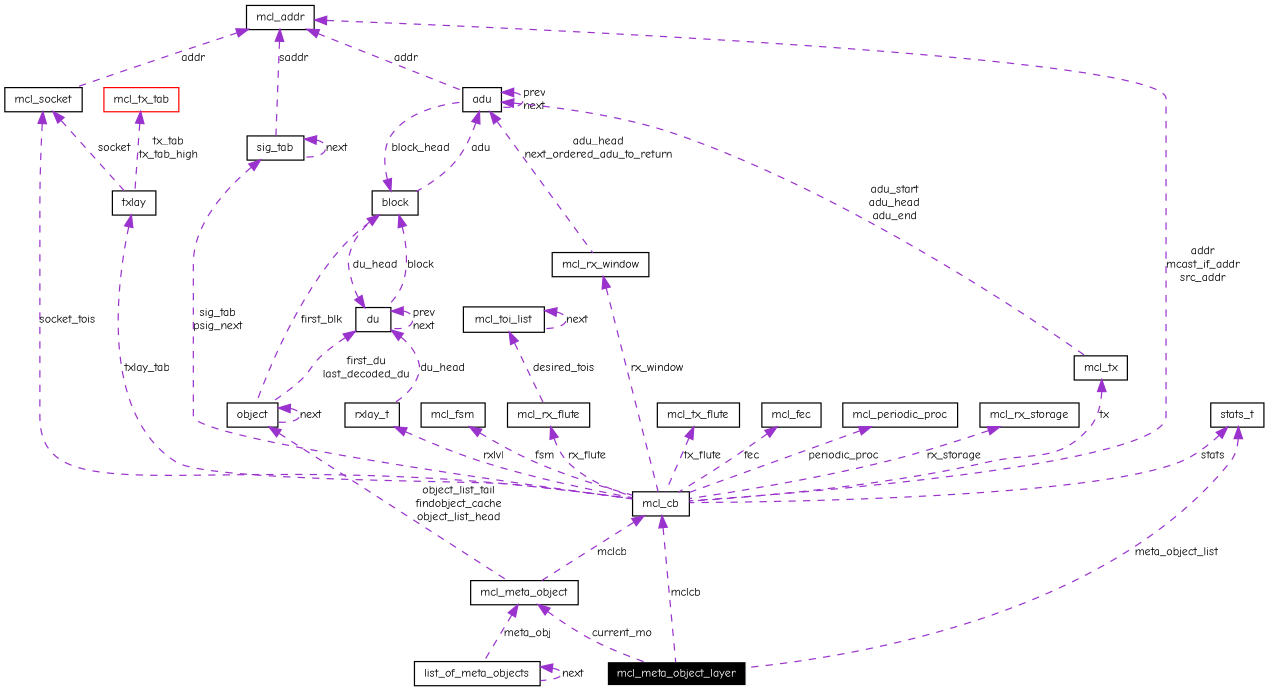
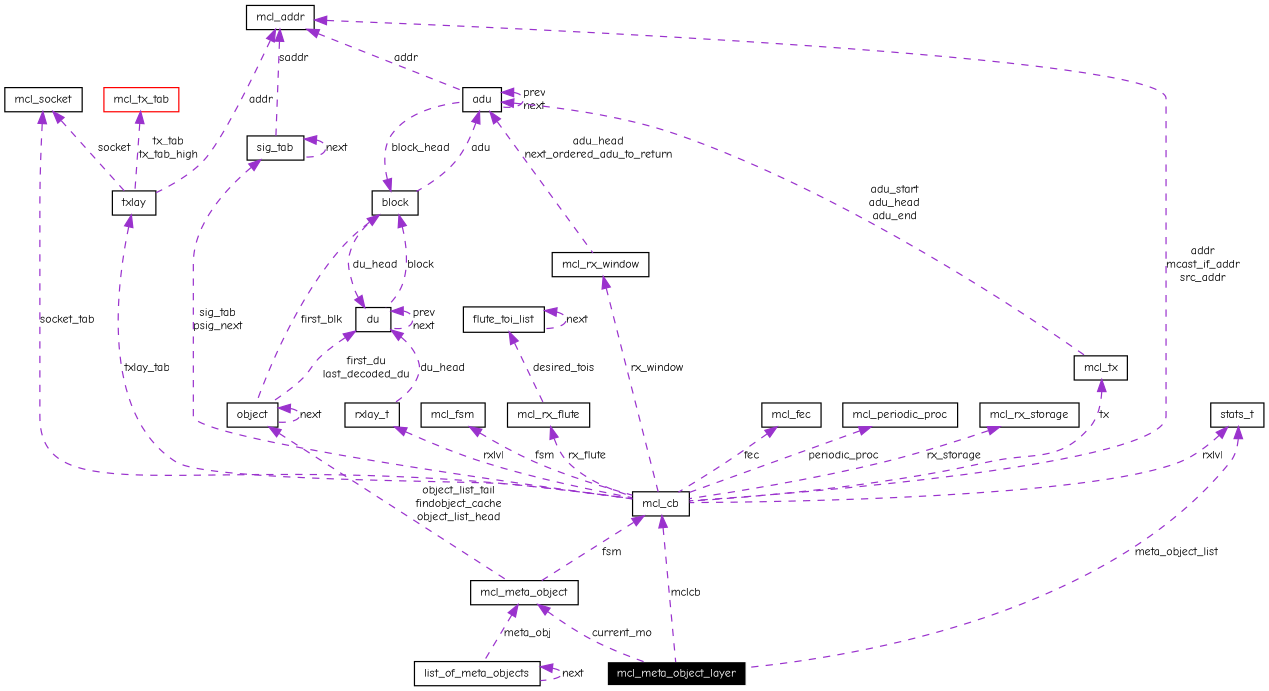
  digraph {
    fontname="Comic Neue"
    node [color=black fontname="Comic Neue" fontsize=10 shape=record]
    edge [color=darkorchid3 dir=back fontname="Comic Neue" fontsize=10 labelfontname=Helvetica labelfontsize=10 style=dashed]
    n1 [color=white fillcolor=black fontcolor=white height=0.2 label=mcl_meta_object_layer style=filled width=0.4]
    n2 [height=0.2 label=mcl_meta_object width=0.4]
    n3 [height=0.2 label=list_of_meta_objects width=0.4]
    n4 [height=0.2 label=mcl_cb width=0.4]
    n5 [height=0.2 label=mcl_fsm width=0.4]
    n6 [height=0.2 label=mcl_socket width=0.4]
    n7 [height=0.2 label=txlay width=0.4]
    n8 [height=0.2 label=rxlay_t width=0.4]
    n9 [height=0.2 label=mcl_addr width=0.4]
    n10 [height=0.2 label=adu width=0.4]
    n11 [height=0.2 label=sig_tab width=0.4]
    n12 [height=0.2 label=block width=0.4]
    n13 [height=0.2 label=mcl_rx_window width=0.4]
    n14 [height=0.2 label=mcl_tx width=0.4]
    n15 [height=0.2 label=du width=0.4]
    n16 [height=0.2 label=object width=0.4]
    n17 [height=0.2 label=mcl_rx_flute width=0.4]
-   n18 [height=0.2 label=mcl_toi_list width=0.4]
-   n19 [height=0.2 label=mcl_tx_flute width=0.4]
+   n18 [height=0.2 label=flute_toi_list width=0.4]
    n20 [color=red height=0.2 label=mcl_tx_tab width=0.4]
    n21 [height=0.2 label=stats_t width=0.4]
    n22 [height=0.2 label=mcl_fec width=0.4]
    n23 [height=0.2 label=mcl_periodic_proc width=0.4]
    n24 [height=0.2 label=mcl_rx_storage width=0.4]
    n2 -> n1 [label=current_mo]
    n2 -> n3 [label=meta_obj]
    n3 -> n3 [label=next]
    n4 -> n1 [label=mclcb]
-   n4 -> n2 [label=mclcb]
+   n4 -> n2 [label=fsm]
    n5 -> n4 [label=fsm]
-   n6 -> n4 [label=socket_tois]
+   n6 -> n4 [label=socket_tab]
    n6 -> n7 [label=socket]
    n7 -> n4 [label=txlay_tab]
    n8 -> n4 [label=rxlvl]
    n9 -> n4 [label="addr\nmcast_if_addr\nsrc_addr"]
-   n9 -> n6 [label=addr]
+   n9 -> n7 [label=addr]
    n9 -> n10 [label=addr]
    n9 -> n11 [label=saddr]
    n10 -> n10 [label="prev\nnext"]
    n10 -> n12 [label=adu]
    n10 -> n13 [label="adu_head\nnext_ordered_adu_to_return"]
    n10 -> n14 [label="adu_start\nadu_head\nadu_end"]
    n11 -> n4 [label="sig_tab\npsig_next"]
    n11 -> n11 [label=next]
    n12 -> n10 [label=block_head]
    n12 -> n15 [label=block]
    n12 -> n16 [label=first_blk]
    n13 -> n4 [label=rx_window]
    n14 -> n4 [label=tx]
    n15 -> n8 [label=du_head]
    n15 -> n12 [label=du_head]
    n15 -> n15 [label="prev\nnext"]
    n15 -> n16 [label="first_du\nlast_decoded_du"]
    n16 -> n2 [label="object_list_tail\nfindobject_cache\nobject_list_head"]
    n16 -> n16 [label=next]
    n17 -> n4 [label=rx_flute]
    n18 -> n17 [label=desired_tois]
    n18 -> n18 [label=next]
-   n19 -> n4 [label=tx_flute]
    n20 -> n7 [label="tx_tab\ntx_tab_high"]
    n21 -> n1 [label=meta_object_list]
-   n21 -> n4 [label=stats]
+   n21 -> n4 [label=rxlvl]
    n22 -> n4 [label=fec]
    n23 -> n4 [label=periodic_proc]
    n24 -> n4 [label=rx_storage]
  }
